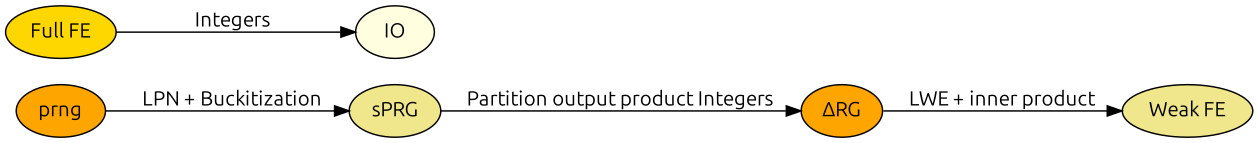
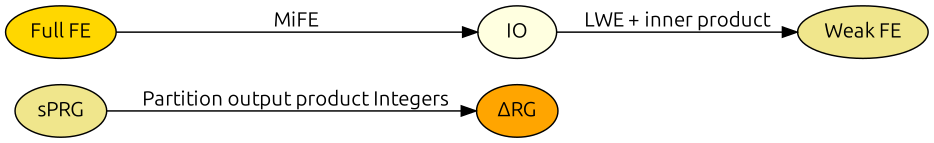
  digraph {
    fontname=Ubuntu
    rankdir=LR
    node [fillcolor=khaki fontname=Ubuntu style=filled]
    edge [fontname=Ubuntu]
    sPRG
-   prng [fillcolor=orange]
    "ΔRG" [fillcolor=orange]
    "Weak FE"
    "Full FE" [fillcolor=gold]
    IO [fillcolor=lightyellow]
    sPRG -> "ΔRG" [label="Partition output product Integers"]
-   prng -> sPRG [label="LPN + Buckitization"]
-   "ΔRG" -> "Weak FE" [label="LWE + inner product"]
-   "Full FE" -> IO [label=Integers]
+   IO -> "Weak FE" [label="LWE + inner product"]
+   "Full FE" -> IO [label=MiFE]
  }
